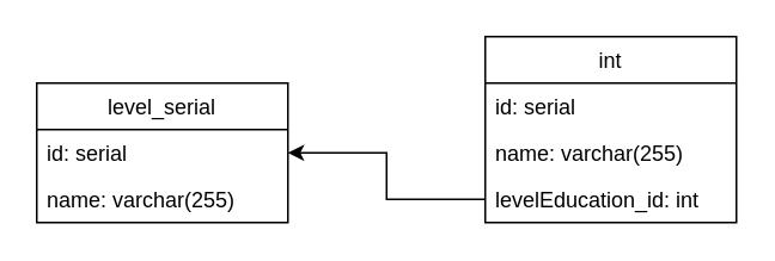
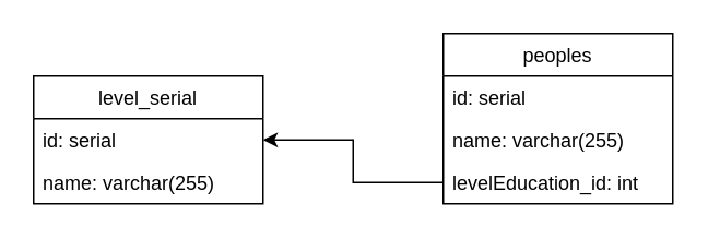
  <mxCell id="0" />
  <mxCell id="1" parent="0" />
  <mxCell id="2" value="level_serial" style="swimlane;fontStyle=0;childLayout=stackLayout;horizontal=1;startSize=26;horizontalStack=0;resizeParent=1;resizeParentMax=0;resizeLast=0;collapsible=1;marginBottom=0;" vertex="1" parent="1"><mxGeometry x="20" y="46" width="140" height="78" as="geometry" /></mxCell>
  <mxCell id="3" value="id: serial" style="text;strokeColor=none;fillColor=none;align=left;verticalAlign=top;spacingLeft=4;spacingRight=4;overflow=hidden;rotatable=0;points=[[0,0.5],[1,0.5]];portConstraint=eastwest;" vertex="1" parent="2"><mxGeometry y="26" width="140" height="26" as="geometry" /></mxCell>
  <mxCell id="4" value="name: varchar(255)" style="text;strokeColor=none;fillColor=none;align=left;verticalAlign=top;spacingLeft=4;spacingRight=4;overflow=hidden;rotatable=0;points=[[0,0.5],[1,0.5]];portConstraint=eastwest;" vertex="1" parent="2"><mxGeometry y="52" width="140" height="26" as="geometry" /></mxCell>
- <mxCell id="5" value="int" style="swimlane;fontStyle=0;childLayout=stackLayout;horizontal=1;startSize=26;horizontalStack=0;resizeParent=1;resizeParentMax=0;resizeLast=0;collapsible=1;marginBottom=0;" vertex="1" parent="1"><mxGeometry x="270" y="20" width="140" height="104" as="geometry" /></mxCell>
+ <mxCell id="5" value="peoples" style="swimlane;fontStyle=0;childLayout=stackLayout;horizontal=1;startSize=26;horizontalStack=0;resizeParent=1;resizeParentMax=0;resizeLast=0;collapsible=1;marginBottom=0;" vertex="1" parent="1"><mxGeometry x="270" y="20" width="140" height="104" as="geometry" /></mxCell>
  <mxCell id="6" value="id: serial" style="text;strokeColor=none;fillColor=none;align=left;verticalAlign=top;spacingLeft=4;spacingRight=4;overflow=hidden;rotatable=0;points=[[0,0.5],[1,0.5]];portConstraint=eastwest;" vertex="1" parent="5"><mxGeometry y="26" width="140" height="26" as="geometry" /></mxCell>
  <mxCell id="7" value="name: varchar(255)" style="text;strokeColor=none;fillColor=none;align=left;verticalAlign=top;spacingLeft=4;spacingRight=4;overflow=hidden;rotatable=0;points=[[0,0.5],[1,0.5]];portConstraint=eastwest;" vertex="1" parent="5"><mxGeometry y="52" width="140" height="26" as="geometry" /></mxCell>
  <mxCell id="8" value="levelEducation_id: int" style="text;strokeColor=none;fillColor=none;align=left;verticalAlign=top;spacingLeft=4;spacingRight=4;overflow=hidden;rotatable=0;points=[[0,0.5],[1,0.5]];portConstraint=eastwest;" vertex="1" parent="5"><mxGeometry y="78" width="140" height="26" as="geometry" /></mxCell>
  <mxCell id="9" style="edgeStyle=orthogonalEdgeStyle;rounded=0;orthogonalLoop=1;jettySize=auto;html=1;exitX=0;exitY=0.5;exitDx=0;exitDy=0;entryX=1;entryY=0.5;entryDx=0;entryDy=0;" edge="1" parent="1" source="8" target="3"><mxGeometry relative="1" as="geometry" /></mxCell>
